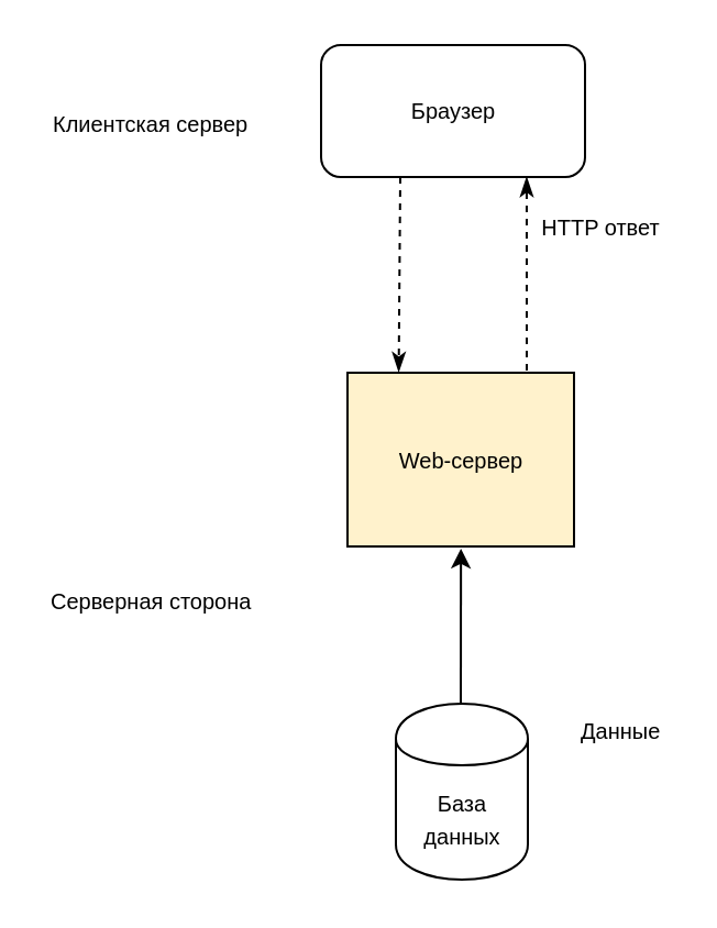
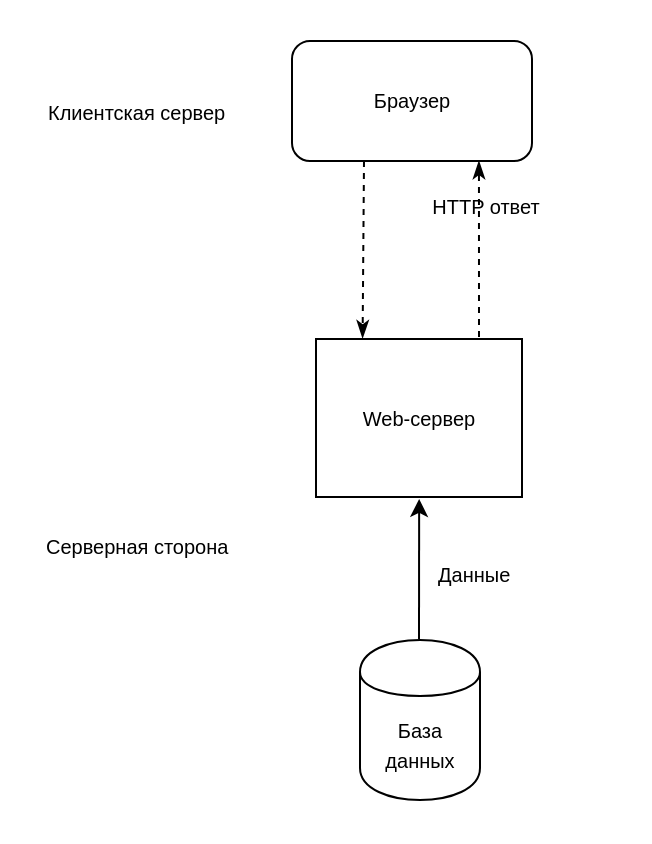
  <mxCell id="0" />
  <mxCell id="1" parent="0" />
  <mxCell id="2" value="" style="endArrow=classicThin;html=1;dashed=1;strokeWidth=1;startArrow=none;startFill=0;endFill=1;jumpStyle=none;jumpSize=6;shadow=0;comic=0;fillColor=none;entryX=0.148;entryY=-0.006;entryDx=0;entryDy=0;entryPerimeter=0;" edge="1" parent="1"><mxGeometry width="50" height="50" relative="1" as="geometry"><mxPoint x="181.5" y="80" as="sourcePoint" /><mxPoint x="180.803" y="168.592" as="targetPoint" /></mxGeometry></mxCell>
  <mxCell id="3" value="&lt;font style=&quot;font-size: 10px&quot;&gt;База данных&lt;/font&gt;" style="shape=cylinder;whiteSpace=wrap;html=1;boundedLbl=1;backgroundOutline=1;" vertex="1" parent="1"><mxGeometry x="179.5" y="319.5" width="60" height="80" as="geometry" /></mxCell>
  <mxCell id="4" value="&lt;font style=&quot;font-size: 10px&quot;&gt;Браузер&lt;/font&gt;" style="rounded=1;whiteSpace=wrap;html=1;" vertex="1" parent="1"><mxGeometry x="145.5" y="20" width="120" height="60" as="geometry" /></mxCell>
- <mxCell id="5" value="&lt;font size=&quot;1&quot;&gt;Web-сервер&lt;/font&gt;" style="rounded=0;whiteSpace=wrap;html=1;fillColor=#fff2cc;" vertex="1" parent="1"><mxGeometry x="157.5" y="169" width="103" height="79" as="geometry" /></mxCell>
+ <mxCell id="5" value="&lt;font size=&quot;1&quot;&gt;Web-сервер&lt;/font&gt;" style="rounded=0;whiteSpace=wrap;html=1;" vertex="1" parent="1"><mxGeometry x="157.5" y="169" width="103" height="79" as="geometry" /></mxCell>
  <mxCell id="6" value="" style="endArrow=classicThin;html=1;dashed=1;strokeWidth=1;startArrow=none;startFill=0;endFill=1;jumpStyle=none;jumpSize=6;shadow=0;comic=0;fillColor=none;entryX=0.779;entryY=1;entryDx=0;entryDy=0;entryPerimeter=0;" edge="1" parent="1" target="4"><mxGeometry width="50" height="50" relative="1" as="geometry"><mxPoint x="239" y="168" as="sourcePoint" /><mxPoint x="287" y="80" as="targetPoint" /></mxGeometry></mxCell>
- <mxCell id="7" value="&lt;font style=&quot;font-size: 10px&quot;&gt;HTTP ответ&lt;/font&gt;" style="text;html=1;strokeColor=none;fillColor=none;align=center;verticalAlign=middle;whiteSpace=wrap;rounded=0;" vertex="1" parent="1"><mxGeometry x="242" y="92.5" width="62" height="20" as="geometry" /></mxCell>
+ <mxCell id="7" value="&lt;font style=&quot;font-size: 10px&quot;&gt;HTTP ответ&lt;/font&gt;" style="text;html=1;strokeColor=none;fillColor=none;align=center;verticalAlign=middle;whiteSpace=wrap;rounded=0;" vertex="1" parent="1"><mxGeometry x="212" y="92.5" width="62" height="20" as="geometry" /></mxCell>
  <mxCell id="8" value="&lt;font style=&quot;font-size: 10px&quot;&gt;Клиентская сервер&lt;/font&gt;" style="text;html=1;resizable=0;points=[];autosize=1;align=left;verticalAlign=top;spacingTop=-4;" vertex="1" parent="1"><mxGeometry x="21.5" y="45.5" width="103" height="15" as="geometry" /></mxCell>
  <mxCell id="9" value="" style="endArrow=classic;html=1;shadow=0;strokeWidth=1;entryX=0.5;entryY=1;entryDx=0;entryDy=0;" edge="1" parent="1"><mxGeometry width="50" height="50" relative="1" as="geometry"><mxPoint x="209" y="319" as="sourcePoint" /><mxPoint x="209.073" y="248.951" as="targetPoint" /></mxGeometry></mxCell>
  <mxCell id="10" value="&lt;font style=&quot;font-size: 10px&quot;&gt;Серверная сторона&lt;/font&gt;" style="text;html=1;resizable=0;points=[];autosize=1;align=left;verticalAlign=top;spacingTop=-4;" vertex="1" parent="1"><mxGeometry x="20.5" y="263" width="101" height="15" as="geometry" /></mxCell>
- <mxCell id="11" value="&lt;font style=&quot;font-size: 10px&quot;&gt;Данные&lt;/font&gt;" style="text;html=1;resizable=0;points=[];autosize=1;align=left;verticalAlign=top;spacingTop=-4;" vertex="1" parent="1"><mxGeometry x="261.5" y="321.5" width="46" height="15" as="geometry" /></mxCell>
+ <mxCell id="11" value="&lt;font style=&quot;font-size: 10px&quot;&gt;Данные&lt;/font&gt;" style="text;html=1;resizable=0;points=[];autosize=1;align=left;verticalAlign=top;spacingTop=-4;" vertex="1" parent="1"><mxGeometry x="216.5" y="276.5" width="46" height="15" as="geometry" /></mxCell>
